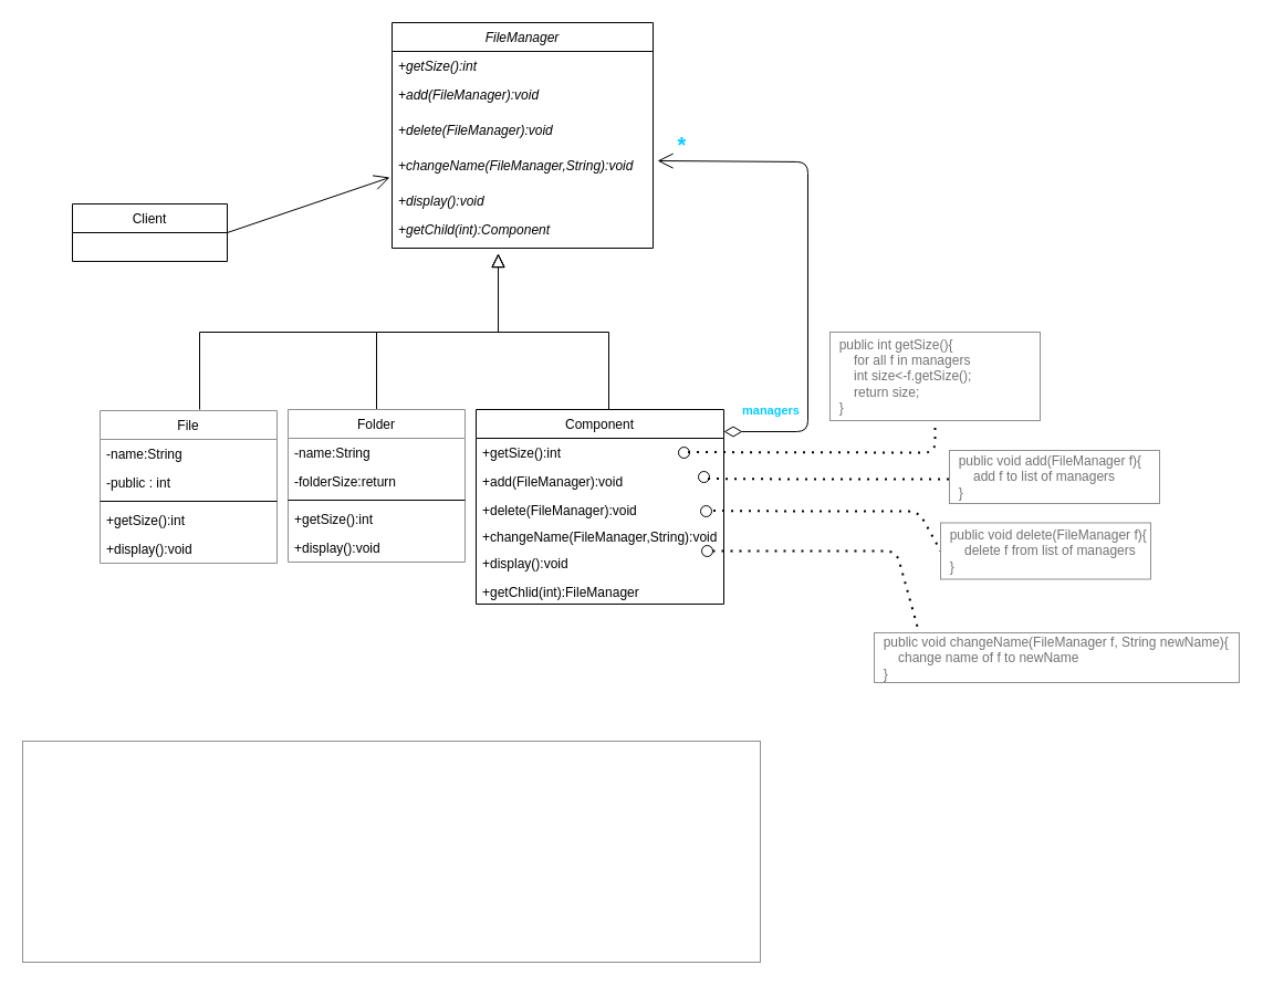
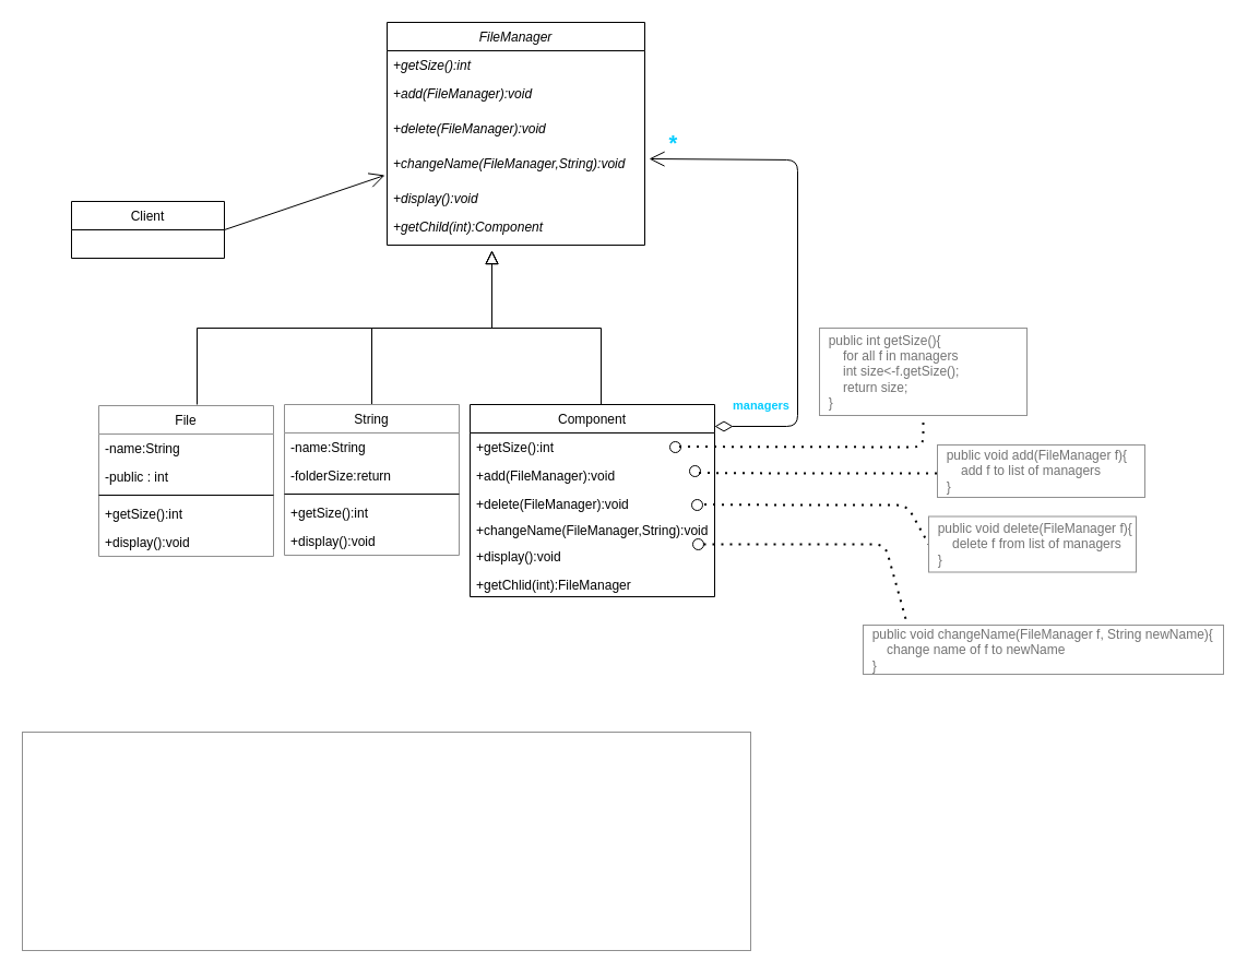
  <mxCell id="0" />
  <mxCell id="1" parent="0" />
  <mxCell id="2" value="" style="endArrow=block;endSize=10;endFill=0;shadow=0;strokeWidth=1;rounded=0;edgeStyle=elbowEdgeStyle;elbow=vertical;" parent="1" edge="1"><mxGeometry width="160" relative="1" as="geometry"><mxPoint x="340" y="370" as="sourcePoint" /><mxPoint x="450" y="229" as="targetPoint" /></mxGeometry></mxCell>
  <mxCell id="3" value="" style="endArrow=block;endSize=10;endFill=0;shadow=0;strokeWidth=1;rounded=0;edgeStyle=elbowEdgeStyle;elbow=vertical;" parent="1" edge="1"><mxGeometry width="160" relative="1" as="geometry"><mxPoint x="550" y="370" as="sourcePoint" /><mxPoint x="450" y="229" as="targetPoint" /></mxGeometry></mxCell>
  <mxCell id="4" value="Client" style="swimlane;fontStyle=0;childLayout=stackLayout;horizontal=1;startSize=26;fillColor=none;horizontalStack=0;resizeParent=1;resizeParentMax=0;resizeLast=0;collapsible=1;marginBottom=0;" vertex="1" parent="1"><mxGeometry x="65" y="184" width="140" height="52" as="geometry" /></mxCell>
  <mxCell id="5" value="FileManager" style="swimlane;fontStyle=2;childLayout=stackLayout;horizontal=1;startSize=26;fillColor=none;horizontalStack=0;resizeParent=1;resizeParentMax=0;resizeLast=0;collapsible=1;marginBottom=0;" vertex="1" parent="1"><mxGeometry x="354" y="20" width="236" height="204" as="geometry" /></mxCell>
  <mxCell id="6" value="+getSize():int" style="text;strokeColor=none;fillColor=none;align=left;verticalAlign=top;spacingLeft=4;spacingRight=4;overflow=hidden;rotatable=0;points=[[0,0.5],[1,0.5]];portConstraint=eastwest;fontStyle=2" vertex="1" parent="5"><mxGeometry y="26" width="236" height="26" as="geometry" /></mxCell>
  <mxCell id="7" value="+add(FileManager):void&#10;" style="text;strokeColor=none;fillColor=none;align=left;verticalAlign=top;spacingLeft=4;spacingRight=4;overflow=hidden;rotatable=0;points=[[0,0.5],[1,0.5]];portConstraint=eastwest;fontStyle=2" vertex="1" parent="5"><mxGeometry y="52" width="236" height="32" as="geometry" /></mxCell>
  <mxCell id="8" value="+delete(FileManager):void" style="text;strokeColor=none;fillColor=none;align=left;verticalAlign=top;spacingLeft=4;spacingRight=4;overflow=hidden;rotatable=0;points=[[0,0.5],[1,0.5]];portConstraint=eastwest;fontStyle=2" vertex="1" parent="5"><mxGeometry y="84" width="236" height="32" as="geometry" /></mxCell>
  <mxCell id="9" value="+changeName(FileManager,String):void" style="text;strokeColor=none;fillColor=none;align=left;verticalAlign=top;spacingLeft=4;spacingRight=4;overflow=hidden;rotatable=0;points=[[0,0.5],[1,0.5]];portConstraint=eastwest;fontStyle=2" vertex="1" parent="5"><mxGeometry y="116" width="236" height="32" as="geometry" /></mxCell>
  <mxCell id="10" value="+display():void" style="text;strokeColor=none;fillColor=none;align=left;verticalAlign=top;spacingLeft=4;spacingRight=4;overflow=hidden;rotatable=0;points=[[0,0.5],[1,0.5]];portConstraint=eastwest;fontStyle=2" vertex="1" parent="5"><mxGeometry y="148" width="236" height="26" as="geometry" /></mxCell>
  <mxCell id="11" value="+getChild(int):Component" style="text;strokeColor=none;fillColor=none;align=left;verticalAlign=top;spacingLeft=4;spacingRight=4;overflow=hidden;rotatable=0;points=[[0,0.5],[1,0.5]];portConstraint=eastwest;fontStyle=2" vertex="1" parent="5"><mxGeometry y="174" width="236" height="30" as="geometry" /></mxCell>
  <mxCell id="12" value="" style="endArrow=open;endFill=1;endSize=12;html=1;exitX=1;exitY=0.5;exitDx=0;exitDy=0;" edge="1" parent="1" source="4"><mxGeometry width="160" relative="1" as="geometry"><mxPoint x="360" y="330" as="sourcePoint" /><mxPoint x="352" y="160" as="targetPoint" /></mxGeometry></mxCell>
  <mxCell id="13" value="Component" style="swimlane;fontStyle=0;childLayout=stackLayout;horizontal=1;startSize=26;fillColor=none;horizontalStack=0;resizeParent=1;resizeParentMax=0;resizeLast=0;collapsible=1;marginBottom=0;" vertex="1" parent="1"><mxGeometry x="430" y="370" width="224" height="176" as="geometry" /></mxCell>
  <mxCell id="14" value="+getSize():int" style="text;strokeColor=none;fillColor=none;align=left;verticalAlign=top;spacingLeft=4;spacingRight=4;overflow=hidden;rotatable=0;points=[[0,0.5],[1,0.5]];portConstraint=eastwest;" vertex="1" parent="13"><mxGeometry y="26" width="224" height="26" as="geometry" /></mxCell>
  <mxCell id="15" value="+add(FileManager):void" style="text;strokeColor=none;fillColor=none;align=left;verticalAlign=top;spacingLeft=4;spacingRight=4;overflow=hidden;rotatable=0;points=[[0,0.5],[1,0.5]];portConstraint=eastwest;" vertex="1" parent="13"><mxGeometry y="52" width="224" height="26" as="geometry" /></mxCell>
  <mxCell id="16" value="+delete(FileManager):void" style="text;strokeColor=none;fillColor=none;align=left;verticalAlign=top;spacingLeft=4;spacingRight=4;overflow=hidden;rotatable=0;points=[[0,0.5],[1,0.5]];portConstraint=eastwest;" vertex="1" parent="13"><mxGeometry y="78" width="224" height="24" as="geometry" /></mxCell>
  <mxCell id="17" value="+changeName(FileManager,String):void" style="text;strokeColor=none;fillColor=none;align=left;verticalAlign=top;spacingLeft=4;spacingRight=4;overflow=hidden;rotatable=0;points=[[0,0.5],[1,0.5]];portConstraint=eastwest;" vertex="1" parent="13"><mxGeometry y="102" width="224" height="24" as="geometry" /></mxCell>
  <mxCell id="18" value="+display():void" style="text;strokeColor=none;fillColor=none;align=left;verticalAlign=top;spacingLeft=4;spacingRight=4;overflow=hidden;rotatable=0;points=[[0,0.5],[1,0.5]];portConstraint=eastwest;" vertex="1" parent="13"><mxGeometry y="126" width="224" height="26" as="geometry" /></mxCell>
  <mxCell id="19" value="+getChlid(int):FileManager" style="text;strokeColor=none;fillColor=none;align=left;verticalAlign=top;spacingLeft=4;spacingRight=4;overflow=hidden;rotatable=0;points=[[0,0.5],[1,0.5]];portConstraint=eastwest;" vertex="1" parent="13"><mxGeometry y="152" width="224" height="24" as="geometry" /></mxCell>
  <mxCell id="20" value="&lt;font color=&quot;#05cdff&quot;&gt;&lt;b&gt;managers&lt;/b&gt;&lt;/font&gt;" style="endArrow=open;html=1;endSize=12;startArrow=diamondThin;startSize=14;startFill=0;edgeStyle=orthogonalEdgeStyle;align=left;verticalAlign=bottom;entryX=1.017;entryY=0.281;entryDx=0;entryDy=0;entryPerimeter=0;" edge="1" parent="1" target="9"><mxGeometry x="-0.935" y="10" relative="1" as="geometry"><mxPoint x="654" y="390" as="sourcePoint" /><mxPoint x="630" y="120" as="targetPoint" /><Array as="points"><mxPoint x="730" y="390" /><mxPoint x="730" y="146" /></Array><mxPoint as="offset" /></mxGeometry></mxCell>
  <mxCell id="21" value="*" style="edgeLabel;html=1;align=center;verticalAlign=middle;resizable=0;points=[];fontColor=#05CDFF;fontStyle=1;fontSize=20;" vertex="1" connectable="0" parent="20"><mxGeometry x="0.907" y="-4" relative="1" as="geometry"><mxPoint y="-12" as="offset" /></mxGeometry></mxCell>
  <mxCell id="22" value="" style="ellipse;fillColor=#ffffff;strokeColor=#000000;" vertex="1" parent="1"><mxGeometry x="613" y="404" width="10" height="10" as="geometry" /></mxCell>
  <mxCell id="23" value="" style="endArrow=none;dashed=1;html=1;dashPattern=1 3;strokeWidth=2;exitX=1;exitY=1;exitDx=0;exitDy=0;entryX=0.5;entryY=1;entryDx=0;entryDy=0;" edge="1" parent="1" target="24"><mxGeometry width="50" height="50" relative="1" as="geometry"><mxPoint x="621.536" y="408.536" as="sourcePoint" /><mxPoint x="855" y="376" as="targetPoint" /><Array as="points"><mxPoint x="845" y="409" /></Array></mxGeometry></mxCell>
  <mxCell id="24" value="&lt;font color=&quot;#737373&quot;&gt;&amp;nbsp; public int getSize(){&lt;br&gt;&amp;nbsp; &amp;nbsp; &amp;nbsp; for all f in managers&lt;br&gt;&amp;nbsp; &amp;nbsp; &amp;nbsp; int size&amp;lt;-f.getSize();&lt;br&gt;&amp;nbsp; &amp;nbsp; &amp;nbsp; return size;&lt;br&gt;&amp;nbsp; }&lt;/font&gt;" style="html=1;align=left;strokeColor=#8F8F8F;" vertex="1" parent="1"><mxGeometry x="750" y="300" width="190" height="80" as="geometry" /></mxCell>
  <mxCell id="25" value="" style="endArrow=block;endSize=10;endFill=0;shadow=0;strokeWidth=1;rounded=0;edgeStyle=elbowEdgeStyle;elbow=vertical;exitX=0.5;exitY=0;exitDx=0;exitDy=0;" edge="1" parent="1"><mxGeometry width="160" relative="1" as="geometry"><mxPoint x="180" y="370" as="sourcePoint" /><mxPoint x="450" y="229" as="targetPoint" /></mxGeometry></mxCell>
  <mxCell id="26" value="" style="html=1;strokeColor=#8F8F8F;fontSize=20;fontColor=#05CDFF;" vertex="1" parent="1"><mxGeometry x="20" y="670" width="667" height="200" as="geometry" /></mxCell>
  <mxCell id="27" value="File" style="swimlane;fontStyle=0;align=center;verticalAlign=top;childLayout=stackLayout;horizontal=1;startSize=26;horizontalStack=0;resizeParent=1;resizeParentMax=0;resizeLast=0;collapsible=1;marginBottom=0;strokeColor=#8F8F8F;fontSize=12;" vertex="1" parent="1"><mxGeometry x="90" y="371" width="160" height="138" as="geometry" /></mxCell>
  <mxCell id="28" value="-name:String" style="text;strokeColor=none;fillColor=none;align=left;verticalAlign=top;spacingLeft=4;spacingRight=4;overflow=hidden;rotatable=0;points=[[0,0.5],[1,0.5]];portConstraint=eastwest;" vertex="1" parent="27"><mxGeometry y="26" width="160" height="26" as="geometry" /></mxCell>
  <mxCell id="29" value="-public : int" style="text;strokeColor=none;fillColor=none;align=left;verticalAlign=top;spacingLeft=4;spacingRight=4;overflow=hidden;rotatable=0;points=[[0,0.5],[1,0.5]];portConstraint=eastwest;" vertex="1" parent="27"><mxGeometry y="52" width="160" height="26" as="geometry" /></mxCell>
  <mxCell id="30" value="" style="line;strokeWidth=1;fillColor=none;align=left;verticalAlign=middle;spacingTop=-1;spacingLeft=3;spacingRight=3;rotatable=0;labelPosition=right;points=[];portConstraint=eastwest;" vertex="1" parent="27"><mxGeometry y="78" width="160" height="8" as="geometry" /></mxCell>
  <mxCell id="31" value="+getSize():int" style="text;strokeColor=none;fillColor=none;align=left;verticalAlign=top;spacingLeft=4;spacingRight=4;overflow=hidden;rotatable=0;points=[[0,0.5],[1,0.5]];portConstraint=eastwest;" vertex="1" parent="27"><mxGeometry y="86" width="160" height="26" as="geometry" /></mxCell>
  <mxCell id="32" value="+display():void" style="text;strokeColor=none;fillColor=none;align=left;verticalAlign=top;spacingLeft=4;spacingRight=4;overflow=hidden;rotatable=0;points=[[0,0.5],[1,0.5]];portConstraint=eastwest;" vertex="1" parent="27"><mxGeometry y="112" width="160" height="26" as="geometry" /></mxCell>
- <mxCell id="33" value="Folder" style="swimlane;fontStyle=0;align=center;verticalAlign=top;childLayout=stackLayout;horizontal=1;startSize=26;horizontalStack=0;resizeParent=1;resizeParentMax=0;resizeLast=0;collapsible=1;marginBottom=0;strokeColor=#8F8F8F;fontSize=12;" vertex="1" parent="1"><mxGeometry x="260" y="370" width="160" height="138" as="geometry" /></mxCell>
+ <mxCell id="33" value="String" style="swimlane;fontStyle=0;align=center;verticalAlign=top;childLayout=stackLayout;horizontal=1;startSize=26;horizontalStack=0;resizeParent=1;resizeParentMax=0;resizeLast=0;collapsible=1;marginBottom=0;strokeColor=#8F8F8F;fontSize=12;" vertex="1" parent="1"><mxGeometry x="260" y="370" width="160" height="138" as="geometry" /></mxCell>
  <mxCell id="34" value="-name:String" style="text;strokeColor=none;fillColor=none;align=left;verticalAlign=top;spacingLeft=4;spacingRight=4;overflow=hidden;rotatable=0;points=[[0,0.5],[1,0.5]];portConstraint=eastwest;" vertex="1" parent="33"><mxGeometry y="26" width="160" height="26" as="geometry" /></mxCell>
  <mxCell id="35" value="-folderSize:return" style="text;strokeColor=none;fillColor=none;align=left;verticalAlign=top;spacingLeft=4;spacingRight=4;overflow=hidden;rotatable=0;points=[[0,0.5],[1,0.5]];portConstraint=eastwest;" vertex="1" parent="33"><mxGeometry y="52" width="160" height="26" as="geometry" /></mxCell>
  <mxCell id="36" value="" style="line;strokeWidth=1;fillColor=none;align=left;verticalAlign=middle;spacingTop=-1;spacingLeft=3;spacingRight=3;rotatable=0;labelPosition=right;points=[];portConstraint=eastwest;" vertex="1" parent="33"><mxGeometry y="78" width="160" height="8" as="geometry" /></mxCell>
  <mxCell id="37" value="+getSize():int" style="text;strokeColor=none;fillColor=none;align=left;verticalAlign=top;spacingLeft=4;spacingRight=4;overflow=hidden;rotatable=0;points=[[0,0.5],[1,0.5]];portConstraint=eastwest;" vertex="1" parent="33"><mxGeometry y="86" width="160" height="26" as="geometry" /></mxCell>
  <mxCell id="38" value="+display():void" style="text;strokeColor=none;fillColor=none;align=left;verticalAlign=top;spacingLeft=4;spacingRight=4;overflow=hidden;rotatable=0;points=[[0,0.5],[1,0.5]];portConstraint=eastwest;" vertex="1" parent="33"><mxGeometry y="112" width="160" height="26" as="geometry" /></mxCell>
  <mxCell id="39" value="" style="ellipse;fillColor=#ffffff;strokeColor=#000000;" vertex="1" parent="1"><mxGeometry x="631" y="426" width="10" height="10" as="geometry" /></mxCell>
  <mxCell id="40" value="" style="endArrow=none;dashed=1;html=1;dashPattern=1 3;strokeWidth=2;exitX=1;exitY=1;exitDx=0;exitDy=0;entryX=0;entryY=0.5;entryDx=0;entryDy=0;" edge="1" parent="1" target="41"><mxGeometry width="50" height="50" relative="1" as="geometry"><mxPoint x="639.536" y="432.536" as="sourcePoint" /><mxPoint x="788" y="464" as="targetPoint" /><Array as="points"><mxPoint x="718" y="433" /><mxPoint x="874" y="433" /></Array></mxGeometry></mxCell>
  <mxCell id="41" value="&lt;font color=&quot;#737373&quot;&gt;&amp;nbsp; public void add(FileManager f){&lt;br&gt;&amp;nbsp; &amp;nbsp; &amp;nbsp; add f to list of managers&lt;br&gt;&amp;nbsp; }&lt;/font&gt;" style="html=1;align=left;strokeColor=#8F8F8F;" vertex="1" parent="1"><mxGeometry x="858" y="407" width="190" height="48" as="geometry" /></mxCell>
  <mxCell id="42" value="" style="ellipse;fillColor=#ffffff;strokeColor=#000000;" vertex="1" parent="1"><mxGeometry x="633" y="457" width="10" height="10" as="geometry" /></mxCell>
  <mxCell id="43" value="" style="endArrow=none;dashed=1;html=1;dashPattern=1 3;strokeWidth=2;exitX=1;exitY=1;exitDx=0;exitDy=0;entryX=0;entryY=0.5;entryDx=0;entryDy=0;" edge="1" parent="1" target="44"><mxGeometry width="50" height="50" relative="1" as="geometry"><mxPoint x="644.536" y="461.536" as="sourcePoint" /><mxPoint x="770" y="570" as="targetPoint" /><Array as="points"><mxPoint x="723" y="462" /><mxPoint x="830" y="462" /></Array></mxGeometry></mxCell>
  <mxCell id="44" value="&lt;font color=&quot;#737373&quot;&gt;&amp;nbsp; public void delete(FileManager f){&lt;br&gt;&amp;nbsp; &amp;nbsp; &amp;nbsp; delete f from list of managers&lt;br&gt;&amp;nbsp; }&lt;/font&gt;" style="html=1;align=left;strokeColor=#8F8F8F;" vertex="1" parent="1"><mxGeometry x="850" y="472.5" width="190" height="51" as="geometry" /></mxCell>
  <mxCell id="45" value="" style="ellipse;fillColor=#ffffff;strokeColor=#000000;" vertex="1" parent="1"><mxGeometry x="634" y="493" width="10" height="10" as="geometry" /></mxCell>
  <mxCell id="46" value="" style="endArrow=none;dashed=1;html=1;dashPattern=1 3;strokeWidth=2;exitX=1;exitY=0.5;exitDx=0;exitDy=0;" edge="1" parent="1" source="45"><mxGeometry width="50" height="50" relative="1" as="geometry"><mxPoint x="644.536" y="486.536" as="sourcePoint" /><mxPoint x="830" y="570" as="targetPoint" /><Array as="points"><mxPoint x="723" y="498" /><mxPoint x="810" y="498" /></Array></mxGeometry></mxCell>
  <mxCell id="47" value="&lt;font color=&quot;#737373&quot;&gt;&amp;nbsp; public void changeName(FileManager f, String newName){&lt;br&gt;&amp;nbsp; &amp;nbsp; &amp;nbsp; change name of f to newName&lt;br&gt;&amp;nbsp; }&lt;/font&gt;" style="html=1;align=left;strokeColor=#8F8F8F;" vertex="1" parent="1"><mxGeometry x="790" y="572" width="330" height="45" as="geometry" /></mxCell>
